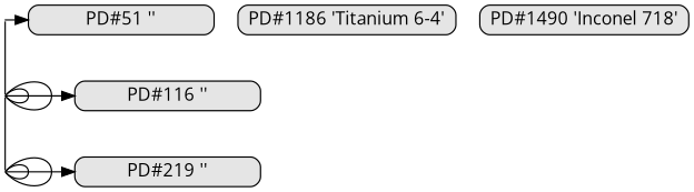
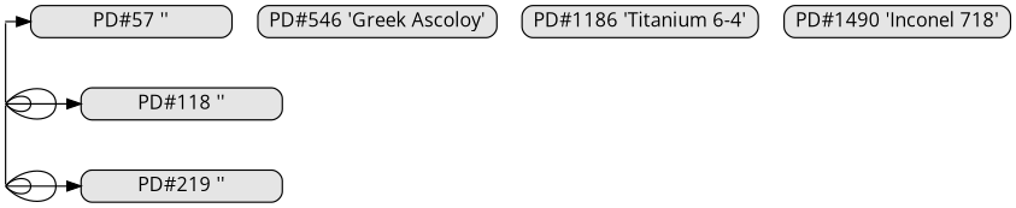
  digraph {
    fixedsize=true
    fontname="Open Sans"
    node [fillcolor="#E5E5E5" fontname="Open Sans" shape=box style="rounded,filled"]
    edge [fontname="Open Sans" arrowhead=none]
    i_point_57 [height=0 shape=point width=0]
-   n2 [height=0 label="PD#51 ''" width=2]
+   n2 [height=0 label="PD#57 ''" width=2]
    i_point_118 [height=0 shape=point width=0]
-   n4 [height=0 label="PD#116 ''" width=2]
+   n4 [height=0 label="PD#118 ''" width=2]
    i_point_219 [height=0 shape=point width=0]
    n6 [height=0 label="PD#219 ''" width=2]
+   n7 [height=0 label="PD#546 'Greek Ascoloy'" width=2]
    n8 [height=0 label="PD#1186 'Titanium 6-4'" width=2]
    n9 [height=0 label="PD#1490 'Inconel 718'" width=2]
    subgraph sub_1 {
      rank=same
      i_point_57
      n2
    }
    subgraph sub_2 {
      rank=same
      i_point_118
      n4
    }
    subgraph sub_3 {
      rank=same
      i_point_219
      n6
    }
    i_point_57 -> n2 [arrowhead=""]
    i_point_57 -> i_point_118
    i_point_118 -> i_point_118
    i_point_118 -> i_point_118
    i_point_118 -> n4 [arrowhead=""]
    i_point_118 -> i_point_219
    i_point_219 -> i_point_219
    i_point_219 -> i_point_219
    i_point_219 -> n6 [arrowhead=""]
  }
